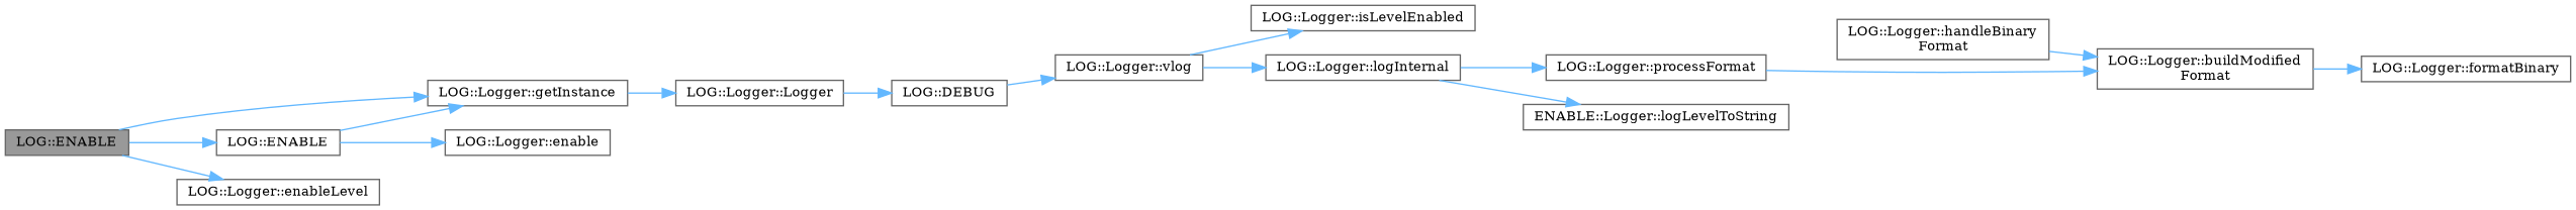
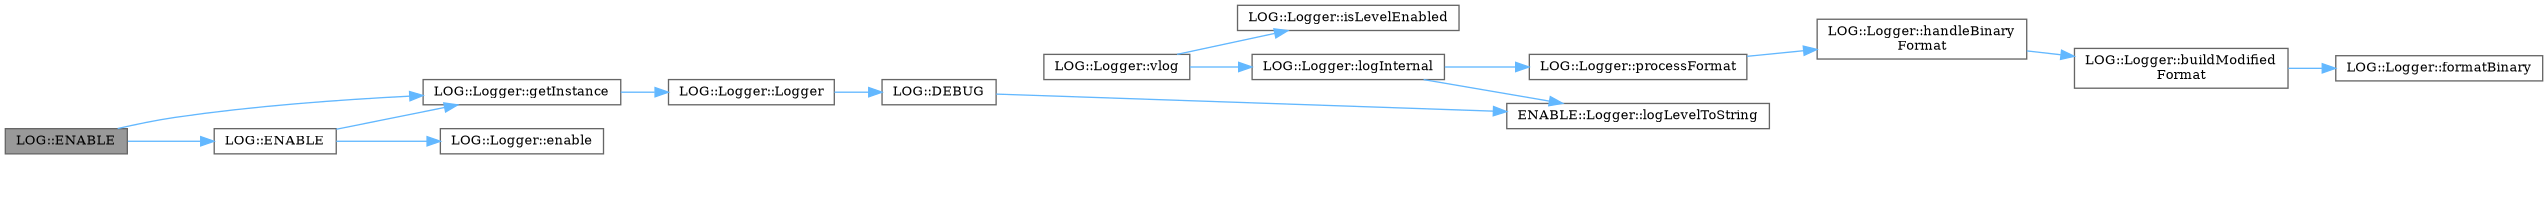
  digraph {
    fontname="DejaVu Serif"
    rankdir=LR
    node [color=grey40 fillcolor=white fontname="DejaVu Serif" fontsize=10 shape=box style=filled]
    edge [color=steelblue1 fontname="DejaVu Serif" fontsize=10 labelfontname=Helvetica labelfontsize=10 style=solid]
    n1 [color=gray40 fillcolor=grey60 fontcolor=black height=0.2 label="LOG::ENABLE" width=0.4]
    n2 [height=0.2 label="LOG::ENABLE" width=0.4]
    n3 [height=0.2 label="LOG::Logger::getInstance" width=0.4]
-   n4 [height=0.2 label="LOG::Logger::enableLevel" width=0.4]
    n5 [height=0.2 label="LOG::Logger::enable" width=0.4]
    n6 [height=0.2 label="LOG::Logger::Logger" width=0.4]
    n7 [height=0.2 label="LOG::DEBUG" width=0.4]
    n8 [height=0.2 label="LOG::Logger::vlog" width=0.4]
    n9 [height=0.2 label="LOG::Logger::isLevelEnabled" width=0.4]
    n10 [height=0.2 label="LOG::Logger::logInternal" width=0.4]
    n11 [height=0.2 label="ENABLE::Logger::logLevelToString" width=0.4]
    n12 [height=0.2 label="LOG::Logger::processFormat" width=0.4]
    n13 [height=0.2 label="LOG::Logger::handleBinary\lFormat" width=0.4]
    n14 [height=0.2 label="LOG::Logger::buildModified\lFormat" width=0.4]
    n15 [height=0.2 label="LOG::Logger::formatBinary" width=0.4]
    n1 -> n2
    n1 -> n3
-   n1 -> n4
    n2 -> n3
    n2 -> n5
    n3 -> n6
    n6 -> n7
-   n7 -> n8
+   n7 -> n11
    n8 -> n9
    n8 -> n10
    n10 -> n11
    n10 -> n12
-   n12 -> n14
+   n12 -> n13
    n13 -> n14
    n14 -> n15
  }
